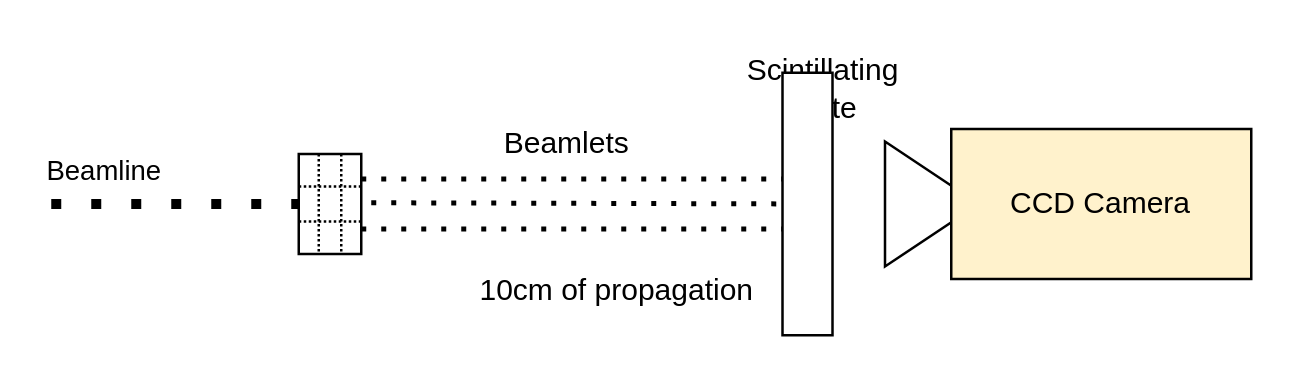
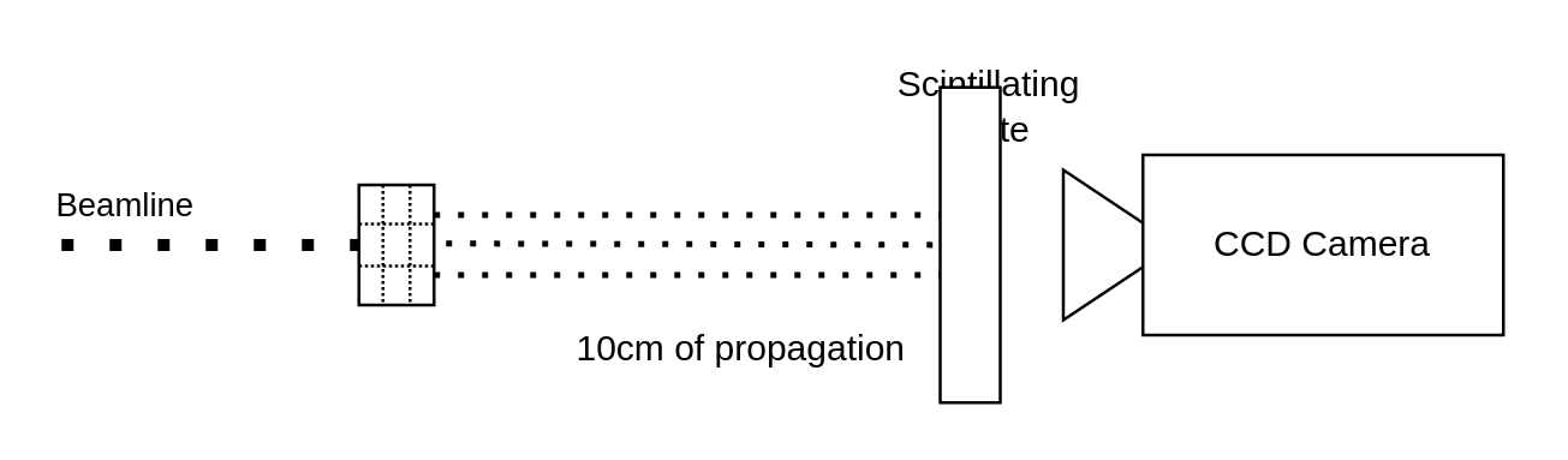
  <mxCell id="0" />
  <mxCell id="1" parent="0" />
  <mxCell id="2" value="" style="endArrow=none;dashed=1;html=1;dashPattern=1 3;strokeWidth=4;rounded=0;entryX=1;entryY=0.5;entryDx=0;entryDy=0;" edge="1" parent="1" target="12"><mxGeometry width="50" height="50" relative="1" as="geometry"><mxPoint x="20" y="81" as="sourcePoint" /><mxPoint x="310" y="81" as="targetPoint" /></mxGeometry></mxCell>
  <mxCell id="3" value="Beamline" style="edgeLabel;html=1;align=center;verticalAlign=middle;resizable=0;points=[];" vertex="1" connectable="0" parent="2"><mxGeometry x="0.264" relative="1" as="geometry"><mxPoint x="-58" y="-14" as="offset" /></mxGeometry></mxCell>
  <mxCell id="4" value="Scintillating Plate" style="text;html=1;strokeColor=none;fillColor=none;align=center;verticalAlign=middle;whiteSpace=wrap;rounded=0;" vertex="1" parent="1"><mxGeometry x="298.5" y="20" width="60" height="30" as="geometry" /></mxCell>
  <mxCell id="5" value="" style="triangle;whiteSpace=wrap;html=1;" vertex="1" parent="1"><mxGeometry x="353.5" y="56" width="37.5" height="50" as="geometry" /></mxCell>
- <mxCell id="6" value="CCD Camera" style="rounded=0;whiteSpace=wrap;html=1;fillColor=#fff2cc;" vertex="1" parent="1"><mxGeometry x="380" y="51" width="120" height="60" as="geometry" /></mxCell>
+ <mxCell id="6" value="CCD Camera" style="rounded=0;whiteSpace=wrap;html=1;" vertex="1" parent="1"><mxGeometry x="380" y="51" width="120" height="60" as="geometry" /></mxCell>
  <mxCell id="7" value="" style="shape=table;startSize=0;container=1;collapsible=0;childLayout=tableLayout;dashed=1;strokeWidth=1;dashPattern=1 1;" vertex="1" parent="1"><mxGeometry x="119" y="61" width="25" height="40" as="geometry" /></mxCell>
  <mxCell id="8" value="" style="shape=tableRow;horizontal=0;startSize=0;swimlaneHead=0;swimlaneBody=0;strokeColor=inherit;top=0;left=0;bottom=0;right=0;collapsible=0;dropTarget=0;fillColor=none;points=[[0,0.5],[1,0.5]];portConstraint=eastwest;" vertex="1" parent="7"><mxGeometry width="25" height="13" as="geometry" /></mxCell>
  <mxCell id="9" value="" style="shape=partialRectangle;html=1;whiteSpace=wrap;connectable=0;strokeColor=inherit;overflow=hidden;fillColor=none;top=0;left=0;bottom=0;right=0;pointerEvents=1;" vertex="1" parent="8"><mxGeometry width="8" height="13" as="geometry"><mxRectangle width="8" height="13" as="alternateBounds" /></mxGeometry></mxCell>
  <mxCell id="10" value="" style="shape=partialRectangle;html=1;whiteSpace=wrap;connectable=0;strokeColor=inherit;overflow=hidden;fillColor=none;top=0;left=0;bottom=0;right=0;pointerEvents=1;" vertex="1" parent="8"><mxGeometry x="8" width="9" height="13" as="geometry"><mxRectangle width="9" height="13" as="alternateBounds" /></mxGeometry></mxCell>
  <mxCell id="11" value="" style="shape=partialRectangle;html=1;whiteSpace=wrap;connectable=0;strokeColor=inherit;overflow=hidden;fillColor=none;top=0;left=0;bottom=0;right=0;pointerEvents=1;" vertex="1" parent="8"><mxGeometry x="17" width="8" height="13" as="geometry"><mxRectangle width="8" height="13" as="alternateBounds" /></mxGeometry></mxCell>
  <mxCell id="12" value="" style="shape=tableRow;horizontal=0;startSize=0;swimlaneHead=0;swimlaneBody=0;strokeColor=inherit;top=0;left=0;bottom=0;right=0;collapsible=0;dropTarget=0;fillColor=none;points=[[0,0.5],[1,0.5]];portConstraint=eastwest;" vertex="1" parent="7"><mxGeometry y="13" width="25" height="14" as="geometry" /></mxCell>
  <mxCell id="13" value="" style="shape=partialRectangle;html=1;whiteSpace=wrap;connectable=0;strokeColor=inherit;overflow=hidden;fillColor=none;top=0;left=0;bottom=0;right=0;pointerEvents=1;" vertex="1" parent="12"><mxGeometry width="8" height="14" as="geometry"><mxRectangle width="8" height="14" as="alternateBounds" /></mxGeometry></mxCell>
  <mxCell id="14" value="" style="shape=partialRectangle;html=1;whiteSpace=wrap;connectable=0;strokeColor=inherit;overflow=hidden;fillColor=none;top=0;left=0;bottom=0;right=0;pointerEvents=1;" vertex="1" parent="12"><mxGeometry x="8" width="9" height="14" as="geometry"><mxRectangle width="9" height="14" as="alternateBounds" /></mxGeometry></mxCell>
  <mxCell id="15" value="" style="shape=partialRectangle;html=1;whiteSpace=wrap;connectable=0;strokeColor=inherit;overflow=hidden;fillColor=none;top=0;left=0;bottom=0;right=0;pointerEvents=1;" vertex="1" parent="12"><mxGeometry x="17" width="8" height="14" as="geometry"><mxRectangle width="8" height="14" as="alternateBounds" /></mxGeometry></mxCell>
  <mxCell id="16" value="" style="shape=tableRow;horizontal=0;startSize=0;swimlaneHead=0;swimlaneBody=0;strokeColor=inherit;top=0;left=0;bottom=0;right=0;collapsible=0;dropTarget=0;fillColor=none;points=[[0,0.5],[1,0.5]];portConstraint=eastwest;" vertex="1" parent="7"><mxGeometry y="27" width="25" height="13" as="geometry" /></mxCell>
  <mxCell id="17" value="" style="shape=partialRectangle;html=1;whiteSpace=wrap;connectable=0;strokeColor=inherit;overflow=hidden;fillColor=none;top=0;left=0;bottom=0;right=0;pointerEvents=1;" vertex="1" parent="16"><mxGeometry width="8" height="13" as="geometry"><mxRectangle width="8" height="13" as="alternateBounds" /></mxGeometry></mxCell>
  <mxCell id="18" value="" style="shape=partialRectangle;html=1;whiteSpace=wrap;connectable=0;strokeColor=inherit;overflow=hidden;fillColor=none;top=0;left=0;bottom=0;right=0;pointerEvents=1;" vertex="1" parent="16"><mxGeometry x="8" width="9" height="13" as="geometry"><mxRectangle width="9" height="13" as="alternateBounds" /></mxGeometry></mxCell>
  <mxCell id="19" value="" style="shape=partialRectangle;html=1;whiteSpace=wrap;connectable=0;strokeColor=inherit;overflow=hidden;fillColor=none;top=0;left=0;bottom=0;right=0;pointerEvents=1;" vertex="1" parent="16"><mxGeometry x="17" width="8" height="13" as="geometry"><mxRectangle width="8" height="13" as="alternateBounds" /></mxGeometry></mxCell>
  <mxCell id="20" value="" style="endArrow=none;dashed=1;html=1;dashPattern=1 3;strokeWidth=2;rounded=0;entryX=0.738;entryY=0.375;entryDx=0;entryDy=0;entryPerimeter=0;" edge="1" parent="1"><mxGeometry width="50" height="50" relative="1" as="geometry"><mxPoint x="144" y="71" as="sourcePoint" /><mxPoint x="320" y="71.01" as="targetPoint" /></mxGeometry></mxCell>
  <mxCell id="21" value="" style="endArrow=none;dashed=1;html=1;dashPattern=1 3;strokeWidth=2;rounded=0;" edge="1" parent="1"><mxGeometry width="50" height="50" relative="1" as="geometry"><mxPoint x="148" y="80.5" as="sourcePoint" /><mxPoint x="326" y="81" as="targetPoint" /></mxGeometry></mxCell>
  <mxCell id="22" value="" style="endArrow=none;dashed=1;html=1;dashPattern=1 3;strokeWidth=2;rounded=0;entryX=0.252;entryY=0.375;entryDx=0;entryDy=0;entryPerimeter=0;" edge="1" parent="1"><mxGeometry width="50" height="50" relative="1" as="geometry"><mxPoint x="144" y="91" as="sourcePoint" /><mxPoint x="319" y="91.04" as="targetPoint" /></mxGeometry></mxCell>
  <mxCell id="23" value="" style="rounded=0;whiteSpace=wrap;html=1;rotation=-90;" vertex="1" parent="1"><mxGeometry x="270" y="71" width="105" height="20" as="geometry" /></mxCell>
- <mxCell id="24" value="Beamlets" style="text;html=1;align=center;verticalAlign=middle;resizable=0;points=[];autosize=1;strokeColor=none;fillColor=none;" vertex="1" parent="1"><mxGeometry x="191" y="42" width="70" height="30" as="geometry" /></mxCell>
  <mxCell id="25" value="10cm of propagation" style="text;html=1;align=center;verticalAlign=middle;resizable=0;points=[];autosize=1;strokeColor=none;fillColor=none;" vertex="1" parent="1"><mxGeometry x="181" y="101" width="130" height="30" as="geometry" /></mxCell>
